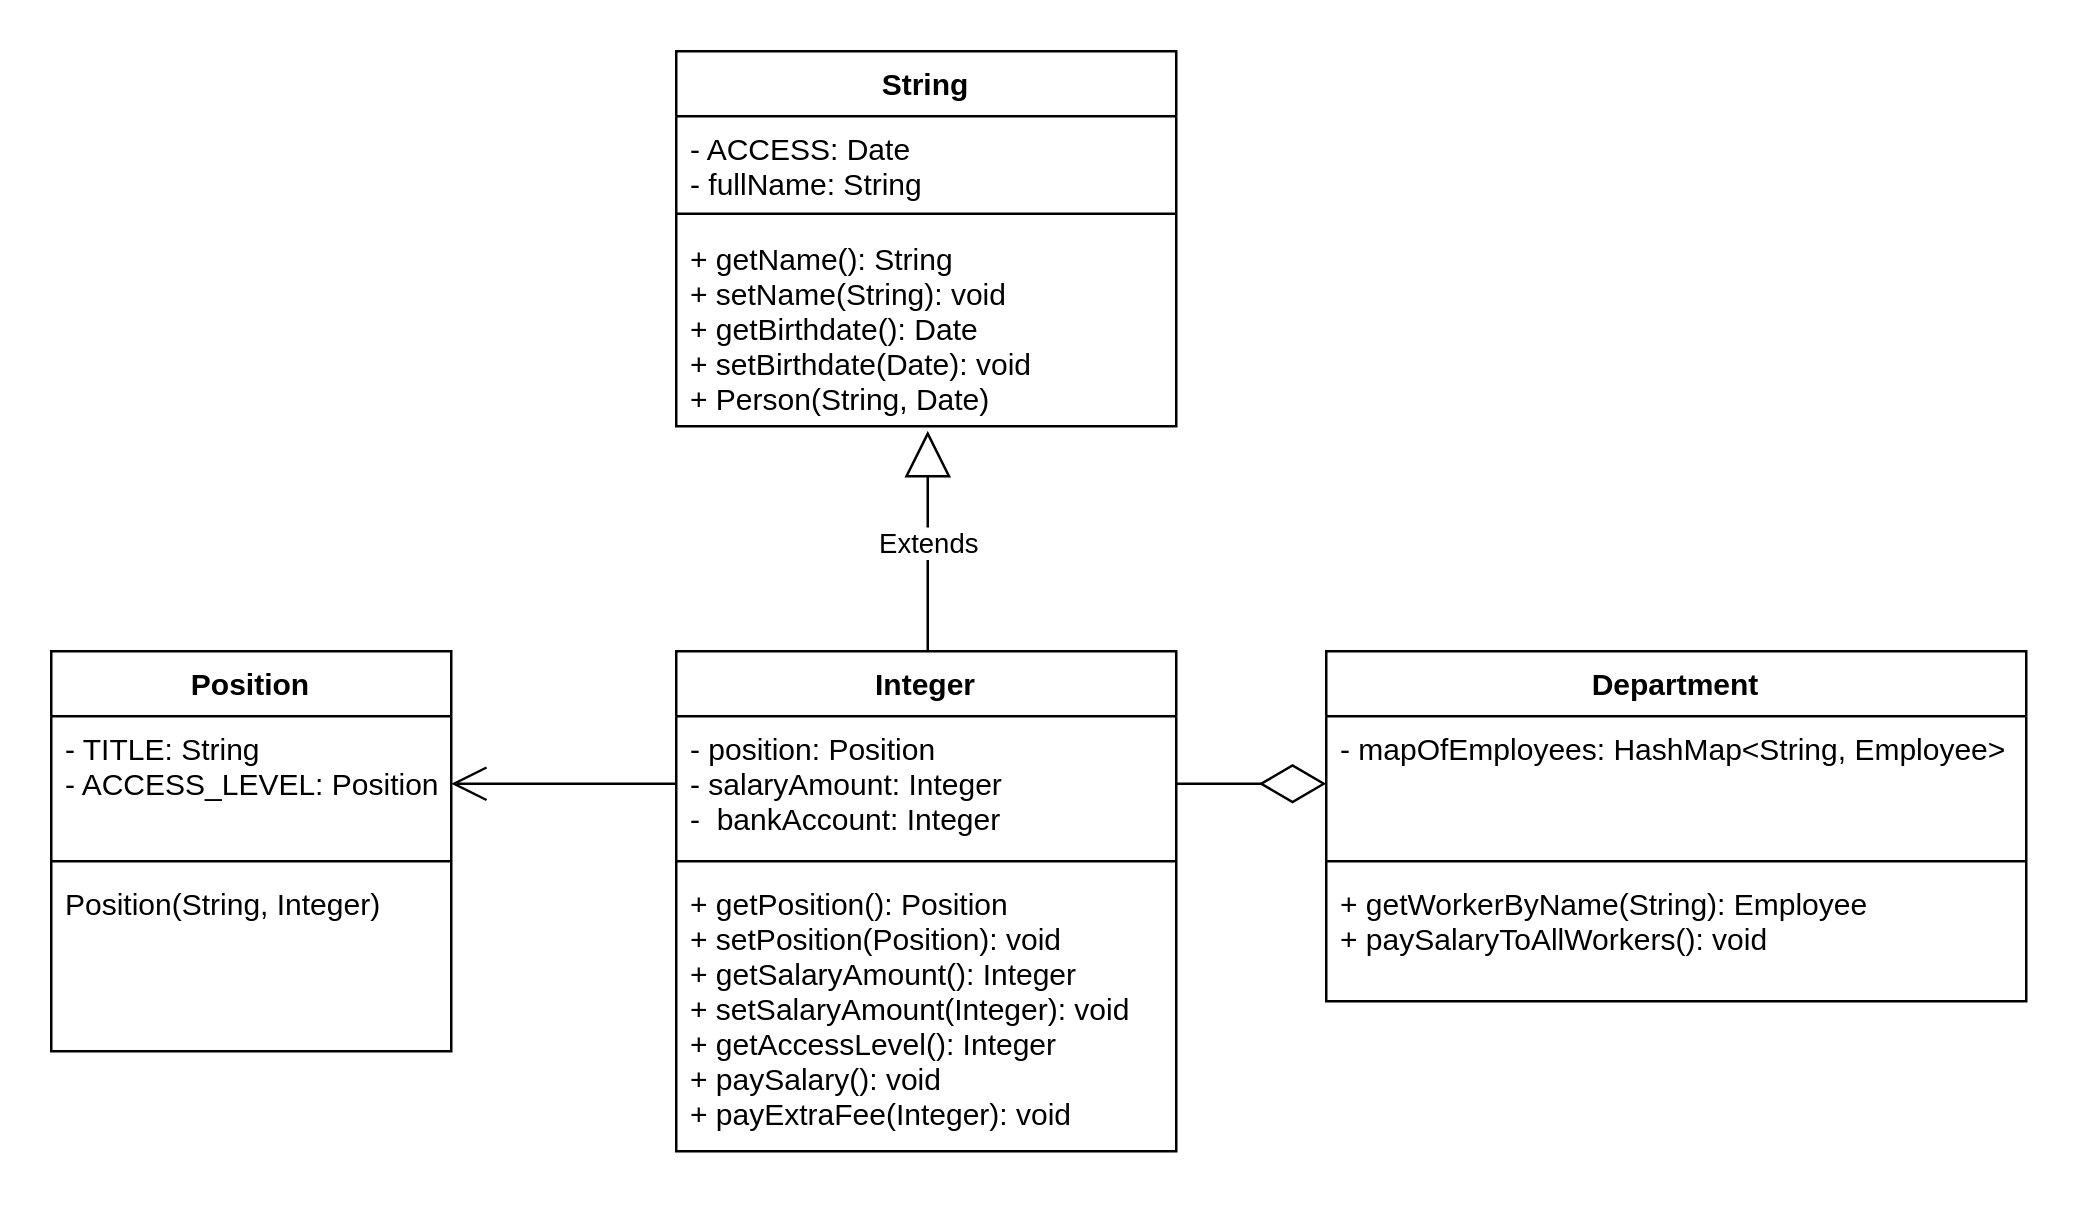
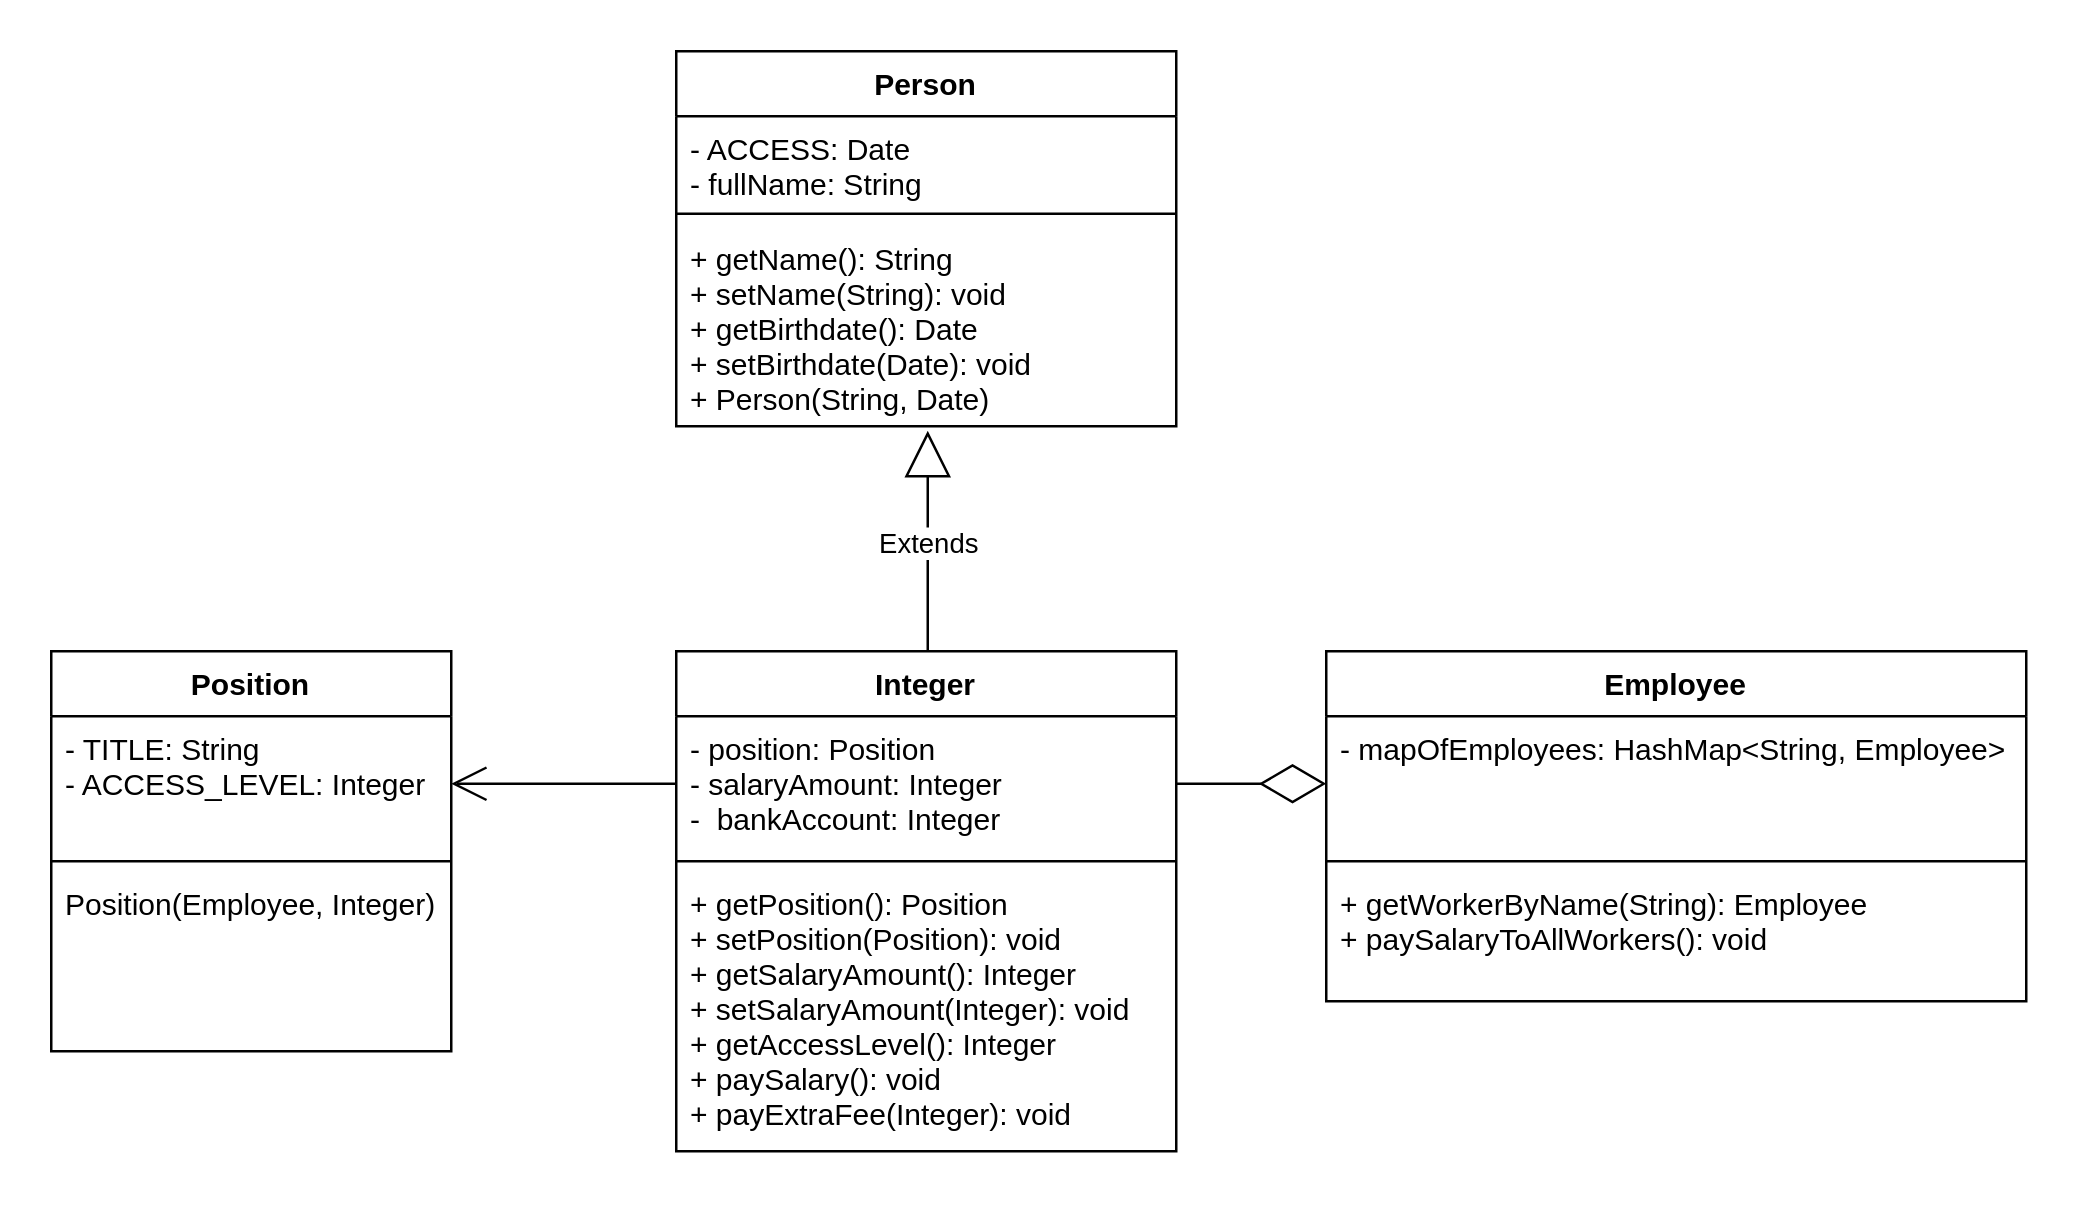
  <mxCell id="0" />
  <mxCell id="1" parent="0" />
  <mxCell id="2" value="Extends" style="endArrow=block;endSize=16;endFill=0;html=1;rounded=0;exitX=0.503;exitY=0.012;exitDx=0;exitDy=0;exitPerimeter=0;entryX=0.503;entryY=1.023;entryDx=0;entryDy=0;entryPerimeter=0;" parent="1" source="8" target="7" edge="1"><mxGeometry width="160" relative="1" as="geometry"><mxPoint x="389.66" y="272.624" as="sourcePoint" /><mxPoint x="391" y="162" as="targetPoint" /></mxGeometry></mxCell>
  <mxCell id="3" value="" style="endArrow=diamondThin;endFill=0;endSize=24;html=1;rounded=0;exitX=1;exitY=0.5;exitDx=0;exitDy=0;entryX=0;entryY=0.5;entryDx=0;entryDy=0;" parent="1" source="9" target="13" edge="1"><mxGeometry width="160" relative="1" as="geometry"><mxPoint x="470" y="320" as="sourcePoint" /><mxPoint x="610" y="314" as="targetPoint" /></mxGeometry></mxCell>
- <mxCell id="4" value="String" style="swimlane;fontStyle=1;align=center;verticalAlign=top;childLayout=stackLayout;horizontal=1;startSize=26;horizontalStack=0;resizeParent=1;resizeParentMax=0;resizeLast=0;collapsible=1;marginBottom=0;" parent="1" vertex="1"><mxGeometry x="270" width="200" height="150" as="geometry" y="20" /></mxCell>
+ <mxCell id="4" value="Person" style="swimlane;fontStyle=1;align=center;verticalAlign=top;childLayout=stackLayout;horizontal=1;startSize=26;horizontalStack=0;resizeParent=1;resizeParentMax=0;resizeLast=0;collapsible=1;marginBottom=0;" parent="1" vertex="1"><mxGeometry x="270" width="200" height="150" as="geometry" y="20" /></mxCell>
  <mxCell id="5" value="- ACCESS: Date&#10;- fullName: String" style="text;strokeColor=none;fillColor=none;align=left;verticalAlign=top;spacingLeft=4;spacingRight=4;overflow=hidden;rotatable=0;points=[[0,0.5],[1,0.5]];portConstraint=eastwest;" parent="4" vertex="1"><mxGeometry y="26" width="200" height="34" as="geometry" /></mxCell>
  <mxCell id="6" value="" style="line;strokeWidth=1;fillColor=none;align=left;verticalAlign=middle;spacingTop=-1;spacingLeft=3;spacingRight=3;rotatable=0;labelPosition=right;points=[];portConstraint=eastwest;" parent="4" vertex="1"><mxGeometry y="60" width="200" height="10" as="geometry" /></mxCell>
  <mxCell id="7" value="+ getName(): String&#10;+ setName(String): void&#10;+ getBirthdate(): Date&#10;+ setBirthdate(Date): void&#10;+ Person(String, Date)" style="text;strokeColor=none;fillColor=none;align=left;verticalAlign=top;spacingLeft=4;spacingRight=4;overflow=hidden;rotatable=0;points=[[0,0.5],[1,0.5]];portConstraint=eastwest;" parent="4" vertex="1"><mxGeometry y="70" width="200" height="80" as="geometry" /></mxCell>
  <mxCell id="8" value="Integer" style="swimlane;fontStyle=1;align=center;verticalAlign=top;childLayout=stackLayout;horizontal=1;startSize=26;horizontalStack=0;resizeParent=1;resizeParentMax=0;resizeLast=0;collapsible=1;marginBottom=0;" parent="1" vertex="1"><mxGeometry x="270" y="260" width="200" height="200" as="geometry" /></mxCell>
  <mxCell id="9" value="- position: Position&#10;- salaryAmount: Integer&#10;-  bankAccount: Integer" style="text;strokeColor=none;fillColor=none;align=left;verticalAlign=top;spacingLeft=4;spacingRight=4;overflow=hidden;rotatable=0;points=[[0,0.5],[1,0.5]];portConstraint=eastwest;" parent="8" vertex="1"><mxGeometry y="26" width="200" height="54" as="geometry" /></mxCell>
  <mxCell id="10" value="" style="line;strokeWidth=1;fillColor=none;align=left;verticalAlign=middle;spacingTop=-1;spacingLeft=3;spacingRight=3;rotatable=0;labelPosition=right;points=[];portConstraint=eastwest;" parent="8" vertex="1"><mxGeometry y="80" width="200" height="8" as="geometry" /></mxCell>
  <mxCell id="11" value="+ getPosition(): Position&#10;+ setPosition(Position): void&#10;+ getSalaryAmount(): Integer&#10;+ setSalaryAmount(Integer): void&#10;+ getAccessLevel(): Integer&#10;+ paySalary(): void&#10;+ payExtraFee(Integer): void" style="text;strokeColor=none;fillColor=none;align=left;verticalAlign=top;spacingLeft=4;spacingRight=4;overflow=hidden;rotatable=0;points=[[0,0.5],[1,0.5]];portConstraint=eastwest;" parent="8" vertex="1"><mxGeometry y="88" width="200" height="112" as="geometry" /></mxCell>
- <mxCell id="12" value="Department" style="swimlane;fontStyle=1;align=center;verticalAlign=top;childLayout=stackLayout;horizontal=1;startSize=26;horizontalStack=0;resizeParent=1;resizeParentMax=0;resizeLast=0;collapsible=1;marginBottom=0;" parent="1" vertex="1"><mxGeometry x="530" y="260" width="280" height="140" as="geometry" /></mxCell>
+ <mxCell id="12" value="Employee" style="swimlane;fontStyle=1;align=center;verticalAlign=top;childLayout=stackLayout;horizontal=1;startSize=26;horizontalStack=0;resizeParent=1;resizeParentMax=0;resizeLast=0;collapsible=1;marginBottom=0;" parent="1" vertex="1"><mxGeometry x="530" y="260" width="280" height="140" as="geometry" /></mxCell>
  <mxCell id="13" value="- mapOfEmployees: HashMap&lt;String, Employee&gt;" style="text;strokeColor=none;fillColor=none;align=left;verticalAlign=top;spacingLeft=4;spacingRight=4;overflow=hidden;rotatable=0;points=[[0,0.5],[1,0.5]];portConstraint=eastwest;" parent="12" vertex="1"><mxGeometry y="26" width="280" height="54" as="geometry" /></mxCell>
  <mxCell id="14" value="" style="line;strokeWidth=1;fillColor=none;align=left;verticalAlign=middle;spacingTop=-1;spacingLeft=3;spacingRight=3;rotatable=0;labelPosition=right;points=[];portConstraint=eastwest;" parent="12" vertex="1"><mxGeometry y="80" width="280" height="8" as="geometry" /></mxCell>
  <mxCell id="15" value="+ getWorkerByName(String): Employee&#10;+ paySalaryToAllWorkers(): void" style="text;strokeColor=none;fillColor=none;align=left;verticalAlign=top;spacingLeft=4;spacingRight=4;overflow=hidden;rotatable=0;points=[[0,0.5],[1,0.5]];portConstraint=eastwest;" parent="12" vertex="1"><mxGeometry y="88" width="280" height="52" as="geometry" /></mxCell>
  <mxCell id="16" value="Position" style="swimlane;fontStyle=1;align=center;verticalAlign=top;childLayout=stackLayout;horizontal=1;startSize=26;horizontalStack=0;resizeParent=1;resizeParentMax=0;resizeLast=0;collapsible=1;marginBottom=0;" parent="1" vertex="1"><mxGeometry x="20" y="260" width="160" height="160" as="geometry" /></mxCell>
- <mxCell id="17" value="- TITLE: String&#10;- ACCESS_LEVEL: Position&#10;" style="text;strokeColor=none;fillColor=none;align=left;verticalAlign=top;spacingLeft=4;spacingRight=4;overflow=hidden;rotatable=0;points=[[0,0.5],[1,0.5]];portConstraint=eastwest;" parent="16" vertex="1"><mxGeometry y="26" width="160" height="54" as="geometry" /></mxCell>
+ <mxCell id="17" value="- TITLE: String&#10;- ACCESS_LEVEL: Integer&#10;" style="text;strokeColor=none;fillColor=none;align=left;verticalAlign=top;spacingLeft=4;spacingRight=4;overflow=hidden;rotatable=0;points=[[0,0.5],[1,0.5]];portConstraint=eastwest;" parent="16" vertex="1"><mxGeometry y="26" width="160" height="54" as="geometry" /></mxCell>
  <mxCell id="18" value="" style="line;strokeWidth=1;fillColor=none;align=left;verticalAlign=middle;spacingTop=-1;spacingLeft=3;spacingRight=3;rotatable=0;labelPosition=right;points=[];portConstraint=eastwest;" parent="16" vertex="1"><mxGeometry y="80" width="160" height="8" as="geometry" /></mxCell>
- <mxCell id="19" value="Position(String, Integer)" style="text;strokeColor=none;fillColor=none;align=left;verticalAlign=top;spacingLeft=4;spacingRight=4;overflow=hidden;rotatable=0;points=[[0,0.5],[1,0.5]];portConstraint=eastwest;" parent="16" vertex="1"><mxGeometry y="88" width="160" height="72" as="geometry" /></mxCell>
+ <mxCell id="19" value="Position(Employee, Integer)" style="text;strokeColor=none;fillColor=none;align=left;verticalAlign=top;spacingLeft=4;spacingRight=4;overflow=hidden;rotatable=0;points=[[0,0.5],[1,0.5]];portConstraint=eastwest;" parent="16" vertex="1"><mxGeometry y="88" width="160" height="72" as="geometry" /></mxCell>
  <mxCell id="20" value="" style="endArrow=open;endFill=1;endSize=12;html=1;rounded=0;entryX=1;entryY=0.5;entryDx=0;entryDy=0;exitX=0;exitY=0.5;exitDx=0;exitDy=0;" edge="1" parent="1" source="9" target="17"><mxGeometry width="160" relative="1" as="geometry"><mxPoint x="340" y="310" as="sourcePoint" /><mxPoint x="500" y="310" as="targetPoint" /></mxGeometry></mxCell>
